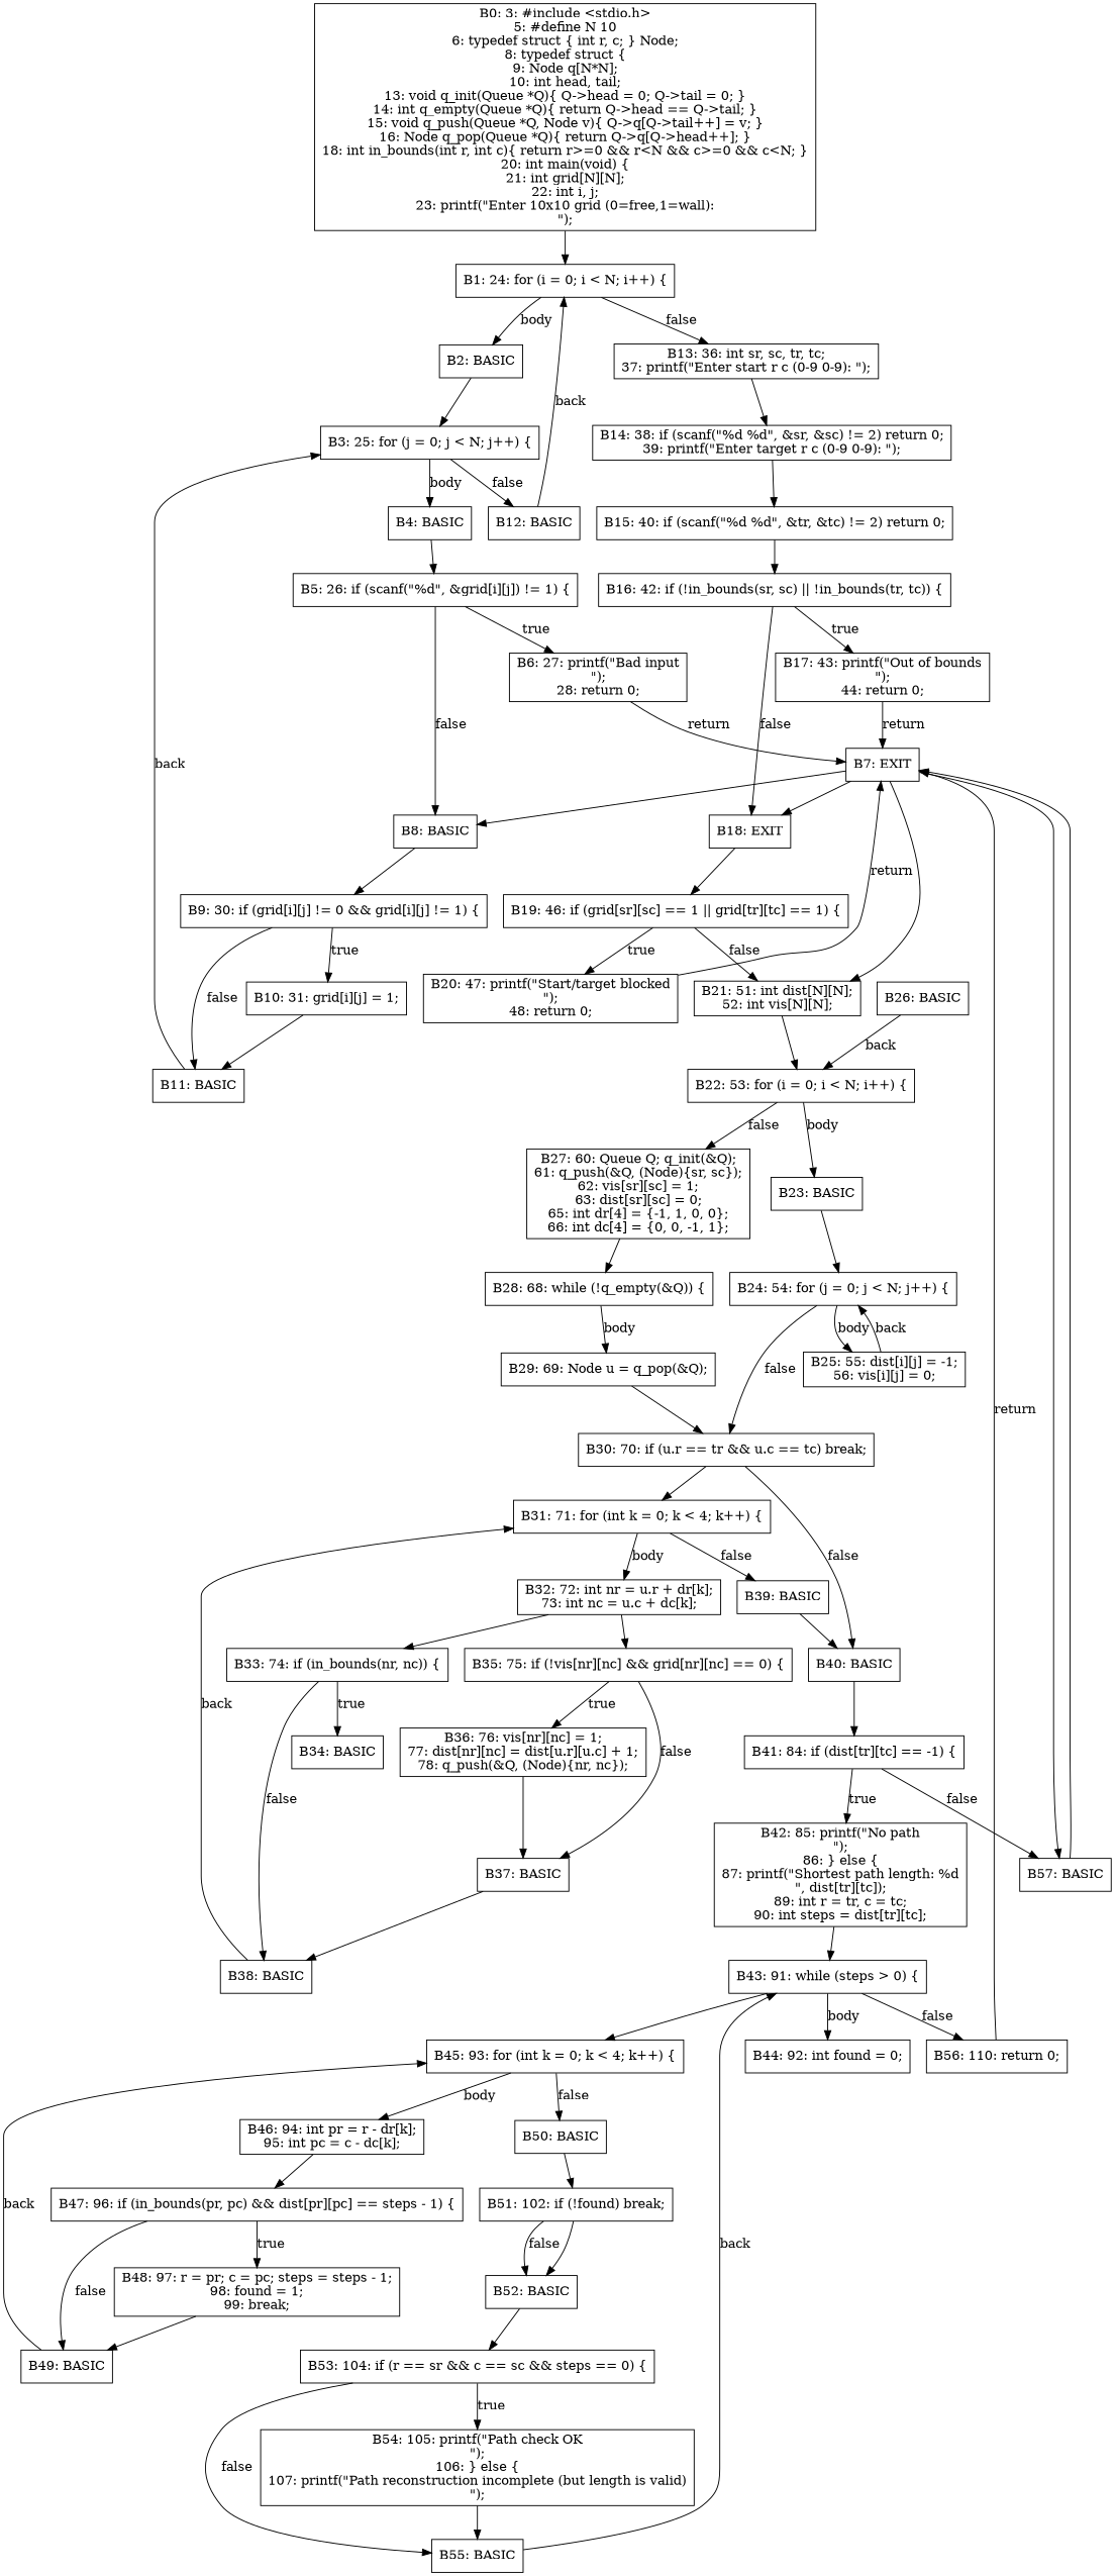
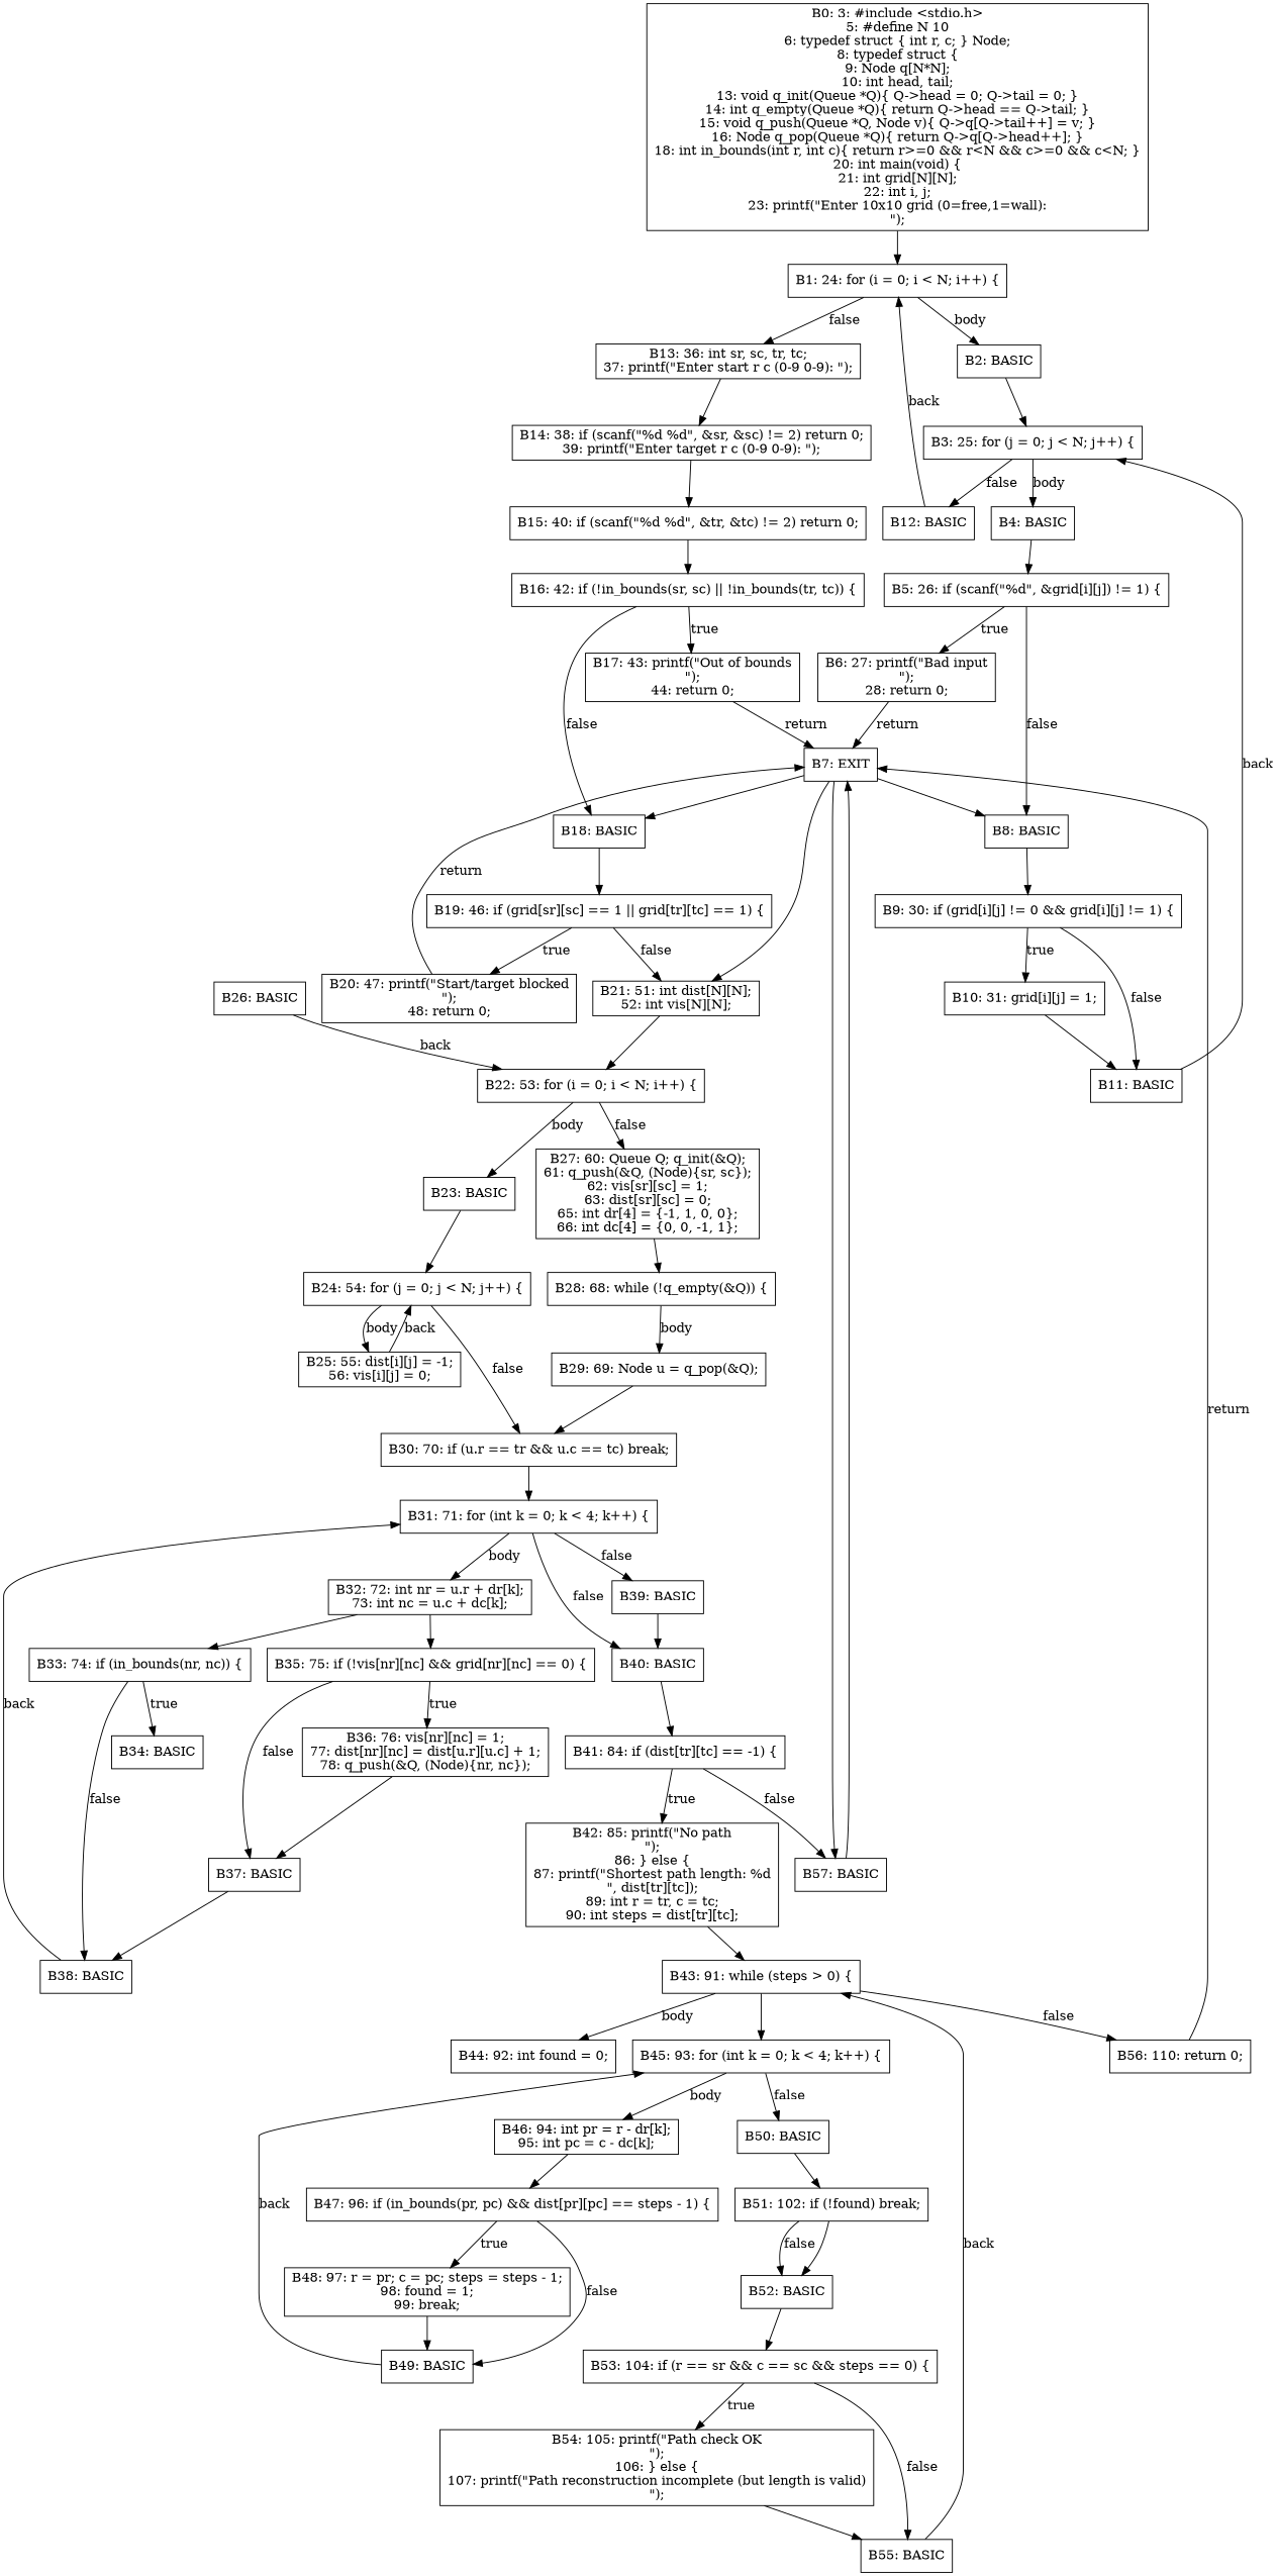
  digraph {
    node [shape=box]
    n1 [label="B0: 3: #include <stdio.h>\n5: #define N 10\n6: typedef struct { int r, c; } Node;\n8: typedef struct {\n9: Node q[N*N];\n10: int head, tail;\n13: void q_init(Queue *Q){ Q->head = 0; Q->tail = 0; }\n14: int q_empty(Queue *Q){ return Q->head == Q->tail; }\n15: void q_push(Queue *Q, Node v){ Q->q[Q->tail++] = v; }\n16: Node q_pop(Queue *Q){ return Q->q[Q->head++]; }\n18: int in_bounds(int r, int c){ return r>=0 && r<N && c>=0 && c<N; }\n20: int main(void) {\n21: int grid[N][N];\n22: int i, j;\n23: printf(\"Enter 10x10 grid (0=free,1=wall):\n\");"]
    n2 [label="B1: 24: for (i = 0; i < N; i++) {"]
    n3 [label="B2: BASIC"]
    n4 [label="B13: 36: int sr, sc, tr, tc;\n37: printf(\"Enter start r c (0-9 0-9): \");"]
    n5 [label="B3: 25: for (j = 0; j < N; j++) {"]
    n6 [label="B14: 38: if (scanf(\"%d %d\", &sr, &sc) != 2) return 0;\n39: printf(\"Enter target r c (0-9 0-9): \");"]
    n7 [label="B4: BASIC"]
    n8 [label="B12: BASIC"]
    n9 [label="B5: 26: if (scanf(\"%d\", &grid[i][j]) != 1) {"]
    n10 [label="B6: 27: printf(\"Bad input\n\");\n28: return 0;"]
    n11 [label="B8: BASIC"]
    n12 [label="B7: EXIT"]
    n13 [label="B9: 30: if (grid[i][j] != 0 && grid[i][j] != 1) {"]
-   n14 [label="B18: EXIT"]
+   n14 [label="B18: BASIC"]
    n15 [label="B21: 51: int dist[N][N];\n52: int vis[N][N];"]
    n16 [label="B57: BASIC"]
    n17 [label="B19: 46: if (grid[sr][sc] == 1 || grid[tr][tc] == 1) {"]
    n18 [label="B22: 53: for (i = 0; i < N; i++) {"]
    n19 [label="B10: 31: grid[i][j] = 1;"]
    n20 [label="B11: BASIC"]
    n21 [label="B15: 40: if (scanf(\"%d %d\", &tr, &tc) != 2) return 0;"]
    n22 [label="B16: 42: if (!in_bounds(sr, sc) || !in_bounds(tr, tc)) {"]
    n23 [label="B17: 43: printf(\"Out of bounds\n\");\n44: return 0;"]
    n24 [label="B20: 47: printf(\"Start/target blocked\n\");\n48: return 0;"]
    n25 [label="B23: BASIC"]
    n26 [label="B27: 60: Queue Q; q_init(&Q);\n61: q_push(&Q, (Node){sr, sc});\n62: vis[sr][sc] = 1;\n63: dist[sr][sc] = 0;\n65: int dr[4] = {-1, 1, 0, 0};\n66: int dc[4] = {0, 0, -1, 1};"]
    n27 [label="B24: 54: for (j = 0; j < N; j++) {"]
    n28 [label="B28: 68: while (!q_empty(&Q)) {"]
    n29 [label="B25: 55: dist[i][j] = -1;\n56: vis[i][j] = 0;"]
    n30 [label="B30: 70: if (u.r == tr && u.c == tc) break;"]
    n31 [label="B26: BASIC"]
    n32 [label="B29: 69: Node u = q_pop(&Q);"]
    n33 [label="B31: 71: for (int k = 0; k < 4; k++) {"]
    n34 [label="B40: BASIC"]
    n35 [label="B32: 72: int nr = u.r + dr[k];\n73: int nc = u.c + dc[k];"]
    n36 [label="B39: BASIC"]
    n37 [label="B41: 84: if (dist[tr][tc] == -1) {"]
    n38 [label="B33: 74: if (in_bounds(nr, nc)) {"]
    n39 [label="B35: 75: if (!vis[nr][nc] && grid[nr][nc] == 0) {"]
    n40 [label="B34: BASIC"]
    n41 [label="B38: BASIC"]
    n42 [label="B36: 76: vis[nr][nc] = 1;\n77: dist[nr][nc] = dist[u.r][u.c] + 1;\n78: q_push(&Q, (Node){nr, nc});"]
    n43 [label="B37: BASIC"]
    n44 [label="B42: 85: printf(\"No path\n\");\n86: } else {\n87: printf(\"Shortest path length: %d\n\", dist[tr][tc]);\n89: int r = tr, c = tc;\n90: int steps = dist[tr][tc];"]
    n45 [label="B43: 91: while (steps > 0) {"]
    n46 [label="B44: 92: int found = 0;"]
    n47 [label="B56: 110: return 0;"]
    n48 [label="B45: 93: for (int k = 0; k < 4; k++) {"]
    n49 [label="B46: 94: int pr = r - dr[k];\n95: int pc = c - dc[k];"]
    n50 [label="B50: BASIC"]
    n51 [label="B47: 96: if (in_bounds(pr, pc) && dist[pr][pc] == steps - 1) {"]
    n52 [label="B51: 102: if (!found) break;"]
    n53 [label="B48: 97: r = pr; c = pc; steps = steps - 1;\n98: found = 1;\n99: break;"]
    n54 [label="B49: BASIC"]
    n55 [label="B52: BASIC"]
    n56 [label="B53: 104: if (r == sr && c == sc && steps == 0) {"]
    n57 [label="B54: 105: printf(\"Path check OK\n\");\n106: } else {\n107: printf(\"Path reconstruction incomplete (but length is valid)\n\");"]
    n58 [label="B55: BASIC"]
    n1 -> n2
    n2 -> n3 [label=body]
    n2 -> n4 [label=false]
    n3 -> n5
    n4 -> n6
    n5 -> n7 [label=body]
    n5 -> n8 [label=false]
    n6 -> n21
    n7 -> n9
    n8 -> n2 [label=back]
    n9 -> n10 [label=true]
    n9 -> n11 [label=false]
    n10 -> n12 [label=return]
    n11 -> n13
    n12 -> n11
    n12 -> n14
    n12 -> n15
    n12 -> n16
    n13 -> n19 [label=true]
    n13 -> n20 [label=false]
    n14 -> n17
    n15 -> n18
    n16 -> n12
    n17 -> n15 [label=false]
    n17 -> n24 [label=true]
    n18 -> n25 [label=body]
    n18 -> n26 [label=false]
    n19 -> n20
    n20 -> n5 [label=back]
    n21 -> n22
    n22 -> n14 [label=false]
    n22 -> n23 [label=true]
    n23 -> n12 [label=return]
    n24 -> n12 [label=return]
    n25 -> n27
    n26 -> n28
    n27 -> n29 [label=body]
    n27 -> n30 [label=false]
    n28 -> n32 [label=body]
    n29 -> n27 [label=back]
    n30 -> n33
-   n30 -> n34 [label=false]
+   n33 -> n34 [label=false]
    n31 -> n18 [label=back]
    n32 -> n30
    n33 -> n35 [label=body]
    n33 -> n36 [label=false]
    n34 -> n37
    n35 -> n38
    n35 -> n39
    n36 -> n34
    n37 -> n16 [label=false]
    n37 -> n44 [label=true]
    n38 -> n40 [label=true]
    n38 -> n41 [label=false]
    n39 -> n42 [label=true]
    n39 -> n43 [label=false]
    n41 -> n33 [label=back]
    n42 -> n43
    n43 -> n41
    n44 -> n45
    n45 -> n46 [label=body]
    n45 -> n47 [label=false]
    n45 -> n48
    n47 -> n12 [label=return]
    n48 -> n49 [label=body]
    n48 -> n50 [label=false]
    n49 -> n51
    n50 -> n52
    n51 -> n53 [label=true]
    n51 -> n54 [label=false]
    n52 -> n55
    n52 -> n55 [label=false]
    n53 -> n54
    n54 -> n48 [label=back]
    n55 -> n56
    n56 -> n57 [label=true]
    n56 -> n58 [label=false]
    n57 -> n58
    n58 -> n45 [label=back]
  }
